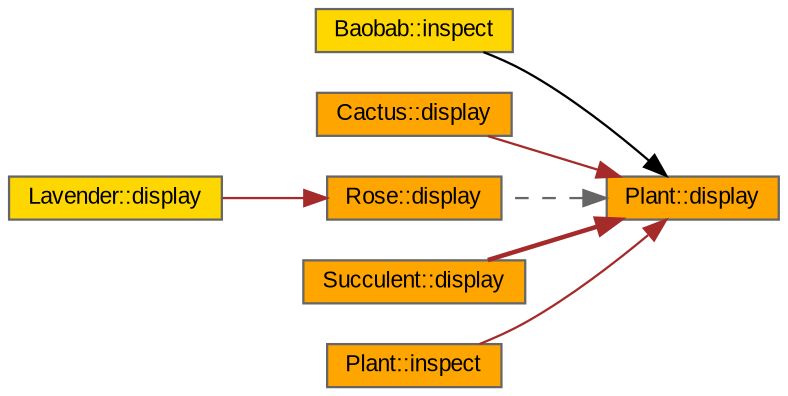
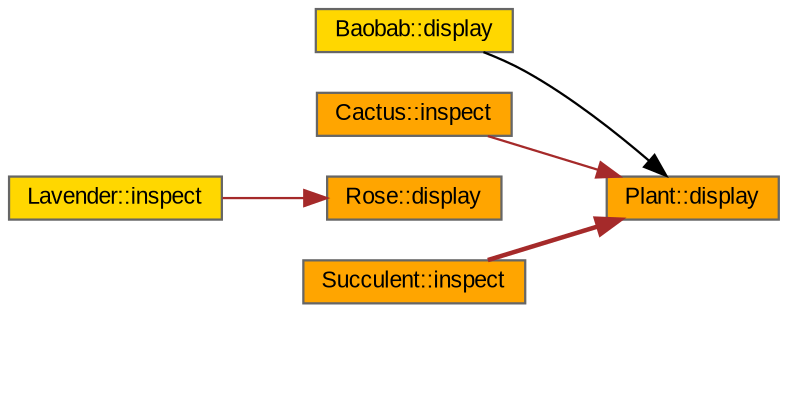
  digraph {
    fontname="Liberation Sans"
    rankdir=RL
    node [color=grey40 fillcolor=orange fontname="Liberation Sans" fontsize=10 shape=box style=filled]
    edge [color=brown dir=back fontname="Liberation Sans" fontsize=10 labelfontname=Helvetica labelfontsize=10 style=solid]
    n1 [color=gray40 fontcolor=black height=0.2 label="Plant::display" width=0.4]
-   n2 [fillcolor=gold height=0.2 label="Baobab::inspect" width=0.4]
-   n3 [height=0.2 label="Cactus::display" width=0.4]
+   n2 [fillcolor=gold height=0.2 label="Baobab::display" width=0.4]
+   n3 [height=0.2 label="Cactus::inspect" width=0.4]
    n4 [height=0.2 label="Rose::display" width=0.4]
-   n5 [height=0.2 label="Succulent::display" width=0.4]
-   n6 [height=0.2 label="Plant::inspect" width=0.4]
-   n7 [fillcolor=gold height=0.2 label="Lavender::display" width=0.4]
+   n5 [height=0.2 label="Succulent::inspect" width=0.4]
+   n7 [fillcolor=gold height=0.2 label="Lavender::inspect" width=0.4]
    n1 -> n2 [color=black]
    n1 -> n3
-   n1 -> n4 [color=gray40 style=dashed]
    n1 -> n5 [style=bold]
-   n1 -> n6
    n4 -> n7
  }
